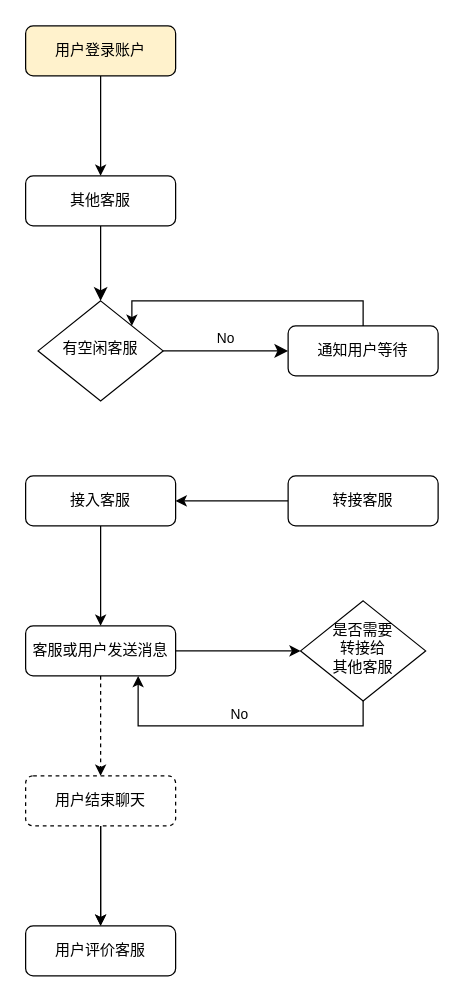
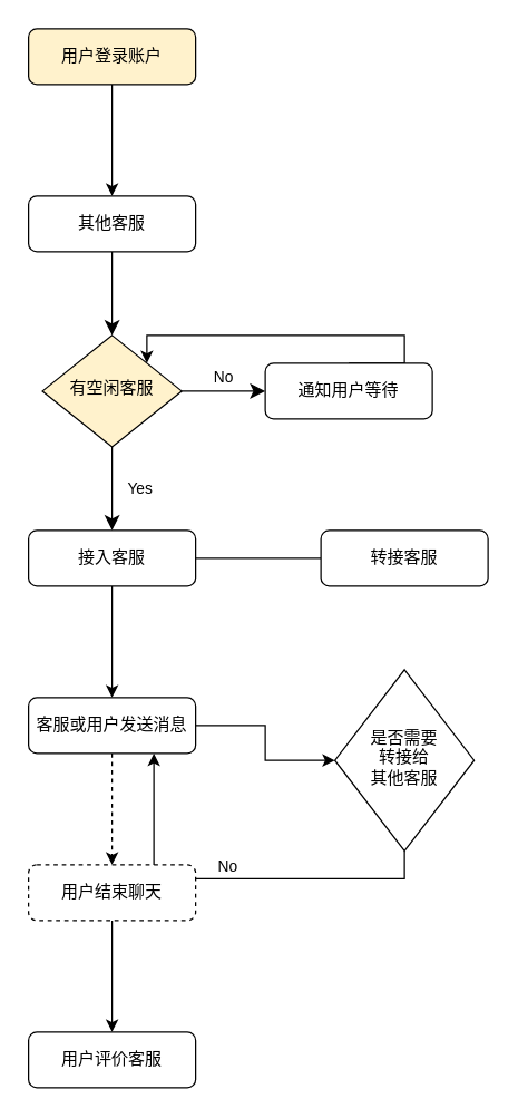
  <mxCell id="0" />
  <mxCell id="1" parent="0" />
  <mxCell id="2" value="" style="rounded=0;html=1;jettySize=auto;orthogonalLoop=1;fontSize=11;endArrow=classic;endFill=1;endSize=8;strokeWidth=1;shadow=0;labelBackgroundColor=none;edgeStyle=orthogonalEdgeStyle;" parent="1" source="3" target="6" edge="1"><mxGeometry relative="1" as="geometry" /></mxCell>
  <mxCell id="3" value="其他客服" style="rounded=1;whiteSpace=wrap;html=1;fontSize=12;glass=0;strokeWidth=1;shadow=0;" parent="1" vertex="1"><mxGeometry x="20" y="140" width="120" height="40" as="geometry" /></mxCell>
+ <mxCell id="4" value="Yes" style="rounded=0;html=1;jettySize=auto;orthogonalLoop=1;fontSize=11;endArrow=classic;endFill=1;endSize=8;strokeWidth=1;shadow=0;labelBackgroundColor=none;edgeStyle=orthogonalEdgeStyle;entryX=0.5;entryY=0;entryDx=0;entryDy=0;" parent="1" source="6" target="18" edge="1"><mxGeometry y="20" relative="1" as="geometry"><mxPoint as="offset" /></mxGeometry></mxCell>
  <mxCell id="5" value="No" style="edgeStyle=orthogonalEdgeStyle;rounded=0;html=1;jettySize=auto;orthogonalLoop=1;fontSize=11;endArrow=classic;endFill=1;endSize=8;strokeWidth=1;shadow=0;labelBackgroundColor=none;" parent="1" source="6" target="8" edge="1"><mxGeometry y="10" relative="1" as="geometry"><mxPoint as="offset" /></mxGeometry></mxCell>
- <mxCell id="6" value="有空闲客服" style="rhombus;whiteSpace=wrap;html=1;shadow=0;fontFamily=Helvetica;fontSize=12;align=center;strokeWidth=1;spacing=6;spacingTop=-4;" parent="1" vertex="1"><mxGeometry x="30" y="240" width="100" height="80" as="geometry" /></mxCell>
+ <mxCell id="6" value="有空闲客服" style="rhombus;whiteSpace=wrap;html=1;shadow=0;fontFamily=Helvetica;fontSize=12;align=center;strokeWidth=1;spacing=6;spacingTop=-4;fillColor=#fff2cc;" parent="1" vertex="1"><mxGeometry x="30" y="240" width="100" height="80" as="geometry" /></mxCell>
  <mxCell id="7" style="edgeStyle=orthogonalEdgeStyle;rounded=0;orthogonalLoop=1;jettySize=auto;html=1;entryX=1;entryY=0;entryDx=0;entryDy=0;exitX=0.5;exitY=0;exitDx=0;exitDy=0;" edge="1" parent="1" source="8" target="6"><mxGeometry relative="1" as="geometry"><Array as="points"><mxPoint x="290" y="240" /><mxPoint x="105" y="240" /></Array></mxGeometry></mxCell>
- <mxCell id="8" value="通知用户等待" style="rounded=1;whiteSpace=wrap;html=1;fontSize=12;glass=0;strokeWidth=1;shadow=0;" parent="1" vertex="1"><mxGeometry x="230" y="260" width="120" height="40" as="geometry" /></mxCell>
+ <mxCell id="8" value="通知用户等待" style="rounded=1;whiteSpace=wrap;html=1;fontSize=12;glass=0;strokeWidth=1;shadow=0;" parent="1" vertex="1"><mxGeometry x="190" y="260" width="120" height="40" as="geometry" /></mxCell>
  <mxCell id="9" style="edgeStyle=orthogonalEdgeStyle;rounded=0;orthogonalLoop=1;jettySize=auto;html=1;entryX=0.75;entryY=1;entryDx=0;entryDy=0;endArrow=classic;endFill=1;exitX=0.5;exitY=1;exitDx=0;exitDy=0;" edge="1" parent="1" source="11" target="21"><mxGeometry relative="1" as="geometry" /></mxCell>
  <mxCell id="10" value="No" style="edgeLabel;html=1;align=center;verticalAlign=middle;resizable=0;points=[];" vertex="1" connectable="0" parent="9"><mxGeometry x="0.1" y="2" relative="1" as="geometry"><mxPoint x="12" y="-12" as="offset" /></mxGeometry></mxCell>
- <mxCell id="11" value="是否需要&lt;br&gt;转接给&lt;br&gt;其他客服" style="rhombus;whiteSpace=wrap;html=1;shadow=0;fontFamily=Helvetica;fontSize=12;align=center;strokeWidth=1;spacing=6;spacingTop=-4;" parent="1" vertex="1"><mxGeometry x="240" y="480" width="100" height="80" as="geometry" /></mxCell>
+ <mxCell id="11" value="是否需要&lt;br&gt;转接给&lt;br&gt;其他客服" style="rhombus;whiteSpace=wrap;html=1;shadow=0;fontFamily=Helvetica;fontSize=12;align=center;strokeWidth=1;spacing=6;spacingTop=-4;" parent="1" vertex="1"><mxGeometry x="240" y="480" width="100" height="130" as="geometry" /></mxCell>
  <mxCell id="12" style="edgeStyle=orthogonalEdgeStyle;rounded=0;orthogonalLoop=1;jettySize=auto;html=1;endArrow=classic;endFill=1;" edge="1" parent="1" source="14"><mxGeometry relative="1" as="geometry"><mxPoint x="80" y="740" as="targetPoint" /></mxGeometry></mxCell>
- <mxCell id="13" value="" style="edgeStyle=orthogonalEdgeStyle;rounded=0;orthogonalLoop=1;jettySize=auto;html=1;endArrow=classic;endFill=1;" edge="1" parent="1" source="14" target="22"><mxGeometry relative="1" as="geometry" /></mxCell>
  <mxCell id="14" value="用户结束聊天" style="rounded=1;whiteSpace=wrap;html=1;fontSize=12;glass=0;strokeWidth=1;shadow=0;dashed=1;" parent="1" vertex="1"><mxGeometry x="20" y="620" width="120" height="40" as="geometry" /></mxCell>
- <mxCell id="15" style="edgeStyle=orthogonalEdgeStyle;rounded=0;orthogonalLoop=1;jettySize=auto;html=1;exitX=0;exitY=0.5;exitDx=0;exitDy=0;entryX=1;entryY=0.5;entryDx=0;entryDy=0;" edge="1" parent="1" source="16" target="18"><mxGeometry relative="1" as="geometry" /></mxCell>
+ <mxCell id="15" style="edgeStyle=orthogonalEdgeStyle;rounded=0;orthogonalLoop=1;jettySize=auto;html=1;exitX=0;exitY=0.5;exitDx=0;exitDy=0;entryX=1;entryY=0.5;entryDx=0;entryDy=0;endArrow=none;" edge="1" parent="1" source="16" target="18"><mxGeometry relative="1" as="geometry" /></mxCell>
  <mxCell id="16" value="转接客服" style="rounded=1;whiteSpace=wrap;html=1;fontSize=12;glass=0;strokeWidth=1;shadow=0;" parent="1" vertex="1"><mxGeometry x="230" y="380" width="120" height="40" as="geometry" /></mxCell>
  <mxCell id="17" value="" style="edgeStyle=orthogonalEdgeStyle;rounded=0;orthogonalLoop=1;jettySize=auto;html=1;" edge="1" parent="1" source="18" target="21"><mxGeometry relative="1" as="geometry" /></mxCell>
  <mxCell id="18" value="接入客服" style="rounded=1;whiteSpace=wrap;html=1;fontSize=12;glass=0;strokeWidth=1;shadow=0;" vertex="1" parent="1"><mxGeometry x="20" y="380" width="120" height="40" as="geometry" /></mxCell>
  <mxCell id="19" style="edgeStyle=orthogonalEdgeStyle;rounded=0;orthogonalLoop=1;jettySize=auto;html=1;entryX=0;entryY=0.5;entryDx=0;entryDy=0;" edge="1" parent="1" source="21" target="11"><mxGeometry relative="1" as="geometry" /></mxCell>
  <mxCell id="20" style="edgeStyle=orthogonalEdgeStyle;rounded=0;orthogonalLoop=1;jettySize=auto;html=1;entryX=0.5;entryY=0;entryDx=0;entryDy=0;dashed=1;" edge="1" parent="1" source="21" target="14"><mxGeometry relative="1" as="geometry" /></mxCell>
  <mxCell id="21" value="客服或用户发送消息" style="whiteSpace=wrap;html=1;rounded=1;glass=0;strokeWidth=1;shadow=0;" vertex="1" parent="1"><mxGeometry x="20" y="500" width="120" height="40" as="geometry" /></mxCell>
  <mxCell id="22" value="用户评价客服" style="whiteSpace=wrap;html=1;rounded=1;glass=0;strokeWidth=1;shadow=0;" vertex="1" parent="1"><mxGeometry x="20" y="740" width="120" height="40" as="geometry" /></mxCell>
  <mxCell id="23" style="edgeStyle=orthogonalEdgeStyle;rounded=0;orthogonalLoop=1;jettySize=auto;html=1;entryX=0.5;entryY=0;entryDx=0;entryDy=0;endArrow=classic;endFill=1;" edge="1" parent="1" source="24" target="3"><mxGeometry relative="1" as="geometry" /></mxCell>
  <mxCell id="24" value="用户登录账户" style="whiteSpace=wrap;html=1;rounded=1;glass=0;strokeWidth=1;shadow=0;fillColor=#fff2cc;" vertex="1" parent="1"><mxGeometry x="20" y="20" width="120" height="40" as="geometry" /></mxCell>
